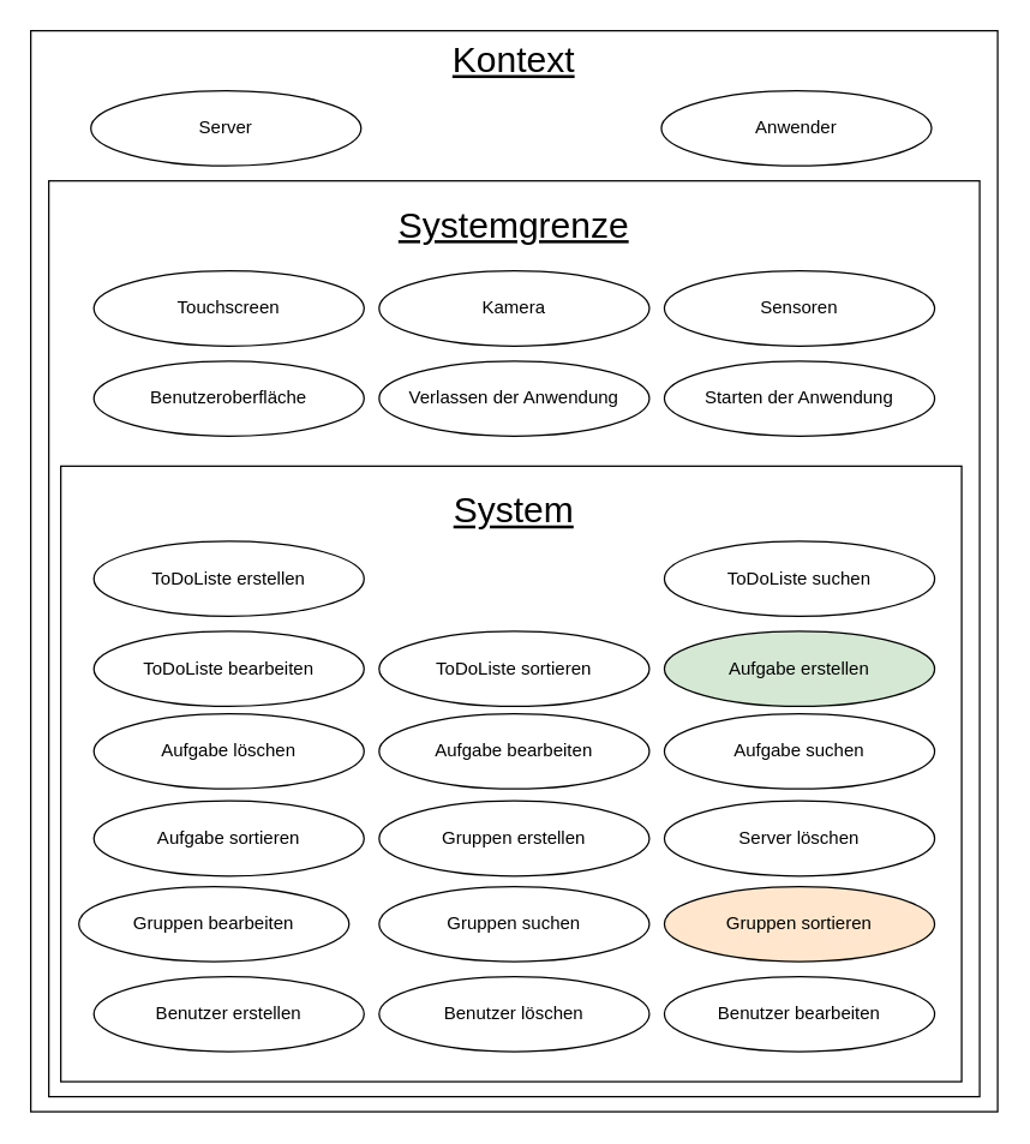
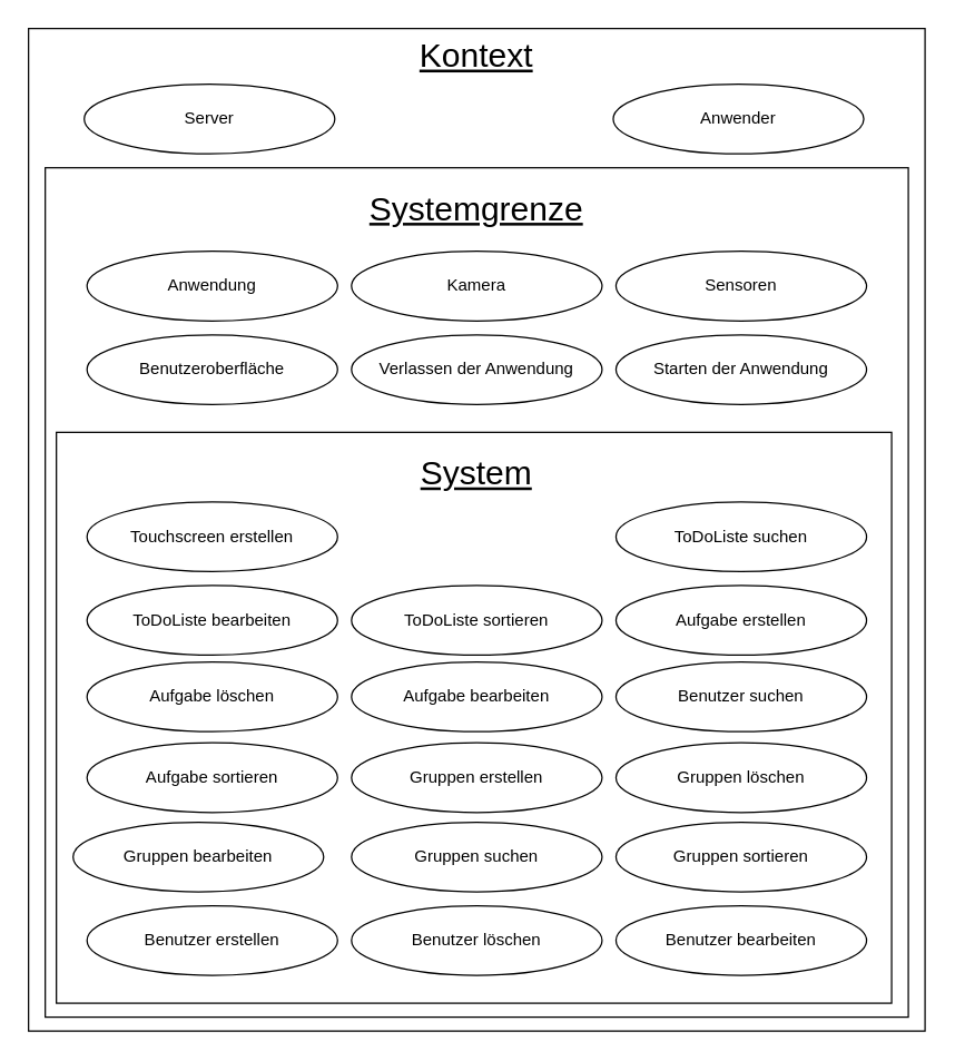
  <mxCell id="0" />
  <mxCell id="1" parent="0" />
  <mxCell id="2" value="" style="group;container=1;" vertex="1" connectable="0" parent="1"><mxGeometry x="20" y="20" width="644" height="720" as="geometry" /></mxCell>
  <mxCell id="3" value="" style="rounded=0;whiteSpace=wrap;html=1;" vertex="1" parent="2"><mxGeometry width="644" height="720" as="geometry" /></mxCell>
  <mxCell id="4" value="Server" style="ellipse;whiteSpace=wrap;html=1;" vertex="1" parent="2"><mxGeometry x="40" y="40" width="180" height="50" as="geometry" /></mxCell>
  <mxCell id="5" value="Anwender" style="ellipse;whiteSpace=wrap;html=1;" vertex="1" parent="2"><mxGeometry x="420" y="40" width="180" height="50" as="geometry" /></mxCell>
  <mxCell id="6" value="" style="rounded=0;whiteSpace=wrap;html=1;autosize=0;" vertex="1" parent="2"><mxGeometry x="12" y="100" width="620" height="610" as="geometry" /></mxCell>
- <mxCell id="7" value="Touchscreen" style="ellipse;whiteSpace=wrap;html=1;" vertex="1" parent="2"><mxGeometry x="42" y="160" width="180" height="50" as="geometry" /></mxCell>
+ <mxCell id="7" value="Anwendung" style="ellipse;whiteSpace=wrap;html=1;" vertex="1" parent="2"><mxGeometry x="42" y="160" width="180" height="50" as="geometry" /></mxCell>
  <mxCell id="8" value="Kamera" style="ellipse;whiteSpace=wrap;html=1;" vertex="1" parent="2"><mxGeometry x="232" y="160" width="180" height="50" as="geometry" /></mxCell>
  <mxCell id="9" value="Sensoren" style="ellipse;whiteSpace=wrap;html=1;" vertex="1" parent="2"><mxGeometry x="422" y="160" width="180" height="50" as="geometry" /></mxCell>
  <mxCell id="10" value="Benutzeroberfläche" style="ellipse;whiteSpace=wrap;html=1;" vertex="1" parent="2"><mxGeometry x="42" y="220" width="180" height="50" as="geometry" /></mxCell>
  <mxCell id="11" value="Verlassen der Anwendung" style="ellipse;whiteSpace=wrap;html=1;" vertex="1" parent="2"><mxGeometry x="232" y="220" width="180" height="50" as="geometry" /></mxCell>
  <mxCell id="12" value="Starten der Anwendung" style="ellipse;whiteSpace=wrap;html=1;" vertex="1" parent="2"><mxGeometry x="422" y="220" width="180" height="50" as="geometry" /></mxCell>
  <mxCell id="13" value="&lt;font style=&quot;font-size: 24px&quot;&gt;&lt;u&gt;Kontext&lt;/u&gt;&lt;/font&gt;" style="text;html=1;strokeColor=none;fillColor=none;align=center;verticalAlign=middle;whiteSpace=wrap;rounded=0;" vertex="1" parent="2"><mxGeometry x="272" width="100" height="40" as="geometry" /></mxCell>
  <mxCell id="14" value="&lt;font style=&quot;font-size: 24px&quot;&gt;&lt;u&gt;Systemgrenze&lt;/u&gt;&lt;/font&gt;" style="text;html=1;strokeColor=none;fillColor=none;align=center;verticalAlign=middle;whiteSpace=wrap;rounded=0;" vertex="1" parent="2"><mxGeometry x="272" y="110" width="100" height="40" as="geometry" /></mxCell>
  <mxCell id="15" value="" style="rounded=0;whiteSpace=wrap;html=1;" vertex="1" parent="2"><mxGeometry x="20" y="290" width="600" height="410" as="geometry" /></mxCell>
  <mxCell id="16" value="&lt;font style=&quot;font-size: 24px&quot;&gt;&lt;u&gt;System&lt;/u&gt;&lt;/font&gt;" style="text;html=1;strokeColor=none;fillColor=none;align=center;verticalAlign=middle;whiteSpace=wrap;rounded=0;" vertex="1" parent="2"><mxGeometry x="272" y="300" width="100" height="40" as="geometry" /></mxCell>
- <mxCell id="17" value="ToDoListe erstellen" style="ellipse;whiteSpace=wrap;html=1;" vertex="1" parent="2"><mxGeometry x="42" y="340" width="180" height="50" as="geometry" /></mxCell>
+ <mxCell id="17" value="Touchscreen erstellen" style="ellipse;whiteSpace=wrap;html=1;" vertex="1" parent="2"><mxGeometry x="42" y="340" width="180" height="50" as="geometry" /></mxCell>
  <mxCell id="18" value="ToDoListe suchen" style="ellipse;whiteSpace=wrap;html=1;" vertex="1" parent="2"><mxGeometry x="422" y="340" width="180" height="50" as="geometry" /></mxCell>
  <mxCell id="19" value="ToDoListe bearbeiten" style="ellipse;whiteSpace=wrap;html=1;" vertex="1" parent="2"><mxGeometry x="42" y="400" width="180" height="50" as="geometry" /></mxCell>
  <mxCell id="20" value="ToDoListe sortieren" style="ellipse;whiteSpace=wrap;html=1;" vertex="1" parent="2"><mxGeometry x="232" y="400" width="180" height="50" as="geometry" /></mxCell>
  <mxCell id="21" value="Aufgabe bearbeiten" style="ellipse;whiteSpace=wrap;html=1;" vertex="1" parent="2"><mxGeometry x="232" y="455" width="180" height="50" as="geometry" /></mxCell>
- <mxCell id="22" value="Aufgabe erstellen" style="ellipse;whiteSpace=wrap;html=1;fillColor=#d5e8d4;" vertex="1" parent="2"><mxGeometry x="422" y="400" width="180" height="50" as="geometry" /></mxCell>
+ <mxCell id="22" value="Aufgabe erstellen" style="ellipse;whiteSpace=wrap;html=1;" vertex="1" parent="2"><mxGeometry x="422" y="400" width="180" height="50" as="geometry" /></mxCell>
  <mxCell id="23" value="Aufgabe löschen" style="ellipse;whiteSpace=wrap;html=1;" vertex="1" parent="2"><mxGeometry x="42" y="455" width="180" height="50" as="geometry" /></mxCell>
- <mxCell id="24" value="Aufgabe suchen" style="ellipse;whiteSpace=wrap;html=1;" vertex="1" parent="2"><mxGeometry x="422" y="455" width="180" height="50" as="geometry" /></mxCell>
+ <mxCell id="24" value="Benutzer suchen" style="ellipse;whiteSpace=wrap;html=1;" vertex="1" parent="2"><mxGeometry x="422" y="455" width="180" height="50" as="geometry" /></mxCell>
  <mxCell id="25" value="Aufgabe sortieren" style="ellipse;whiteSpace=wrap;html=1;" vertex="1" parent="2"><mxGeometry x="42" y="513" width="180" height="50" as="geometry" /></mxCell>
  <mxCell id="26" value="Gruppen erstellen" style="ellipse;whiteSpace=wrap;html=1;" vertex="1" parent="2"><mxGeometry x="232" y="513" width="180" height="50" as="geometry" /></mxCell>
- <mxCell id="27" value="Server löschen" style="ellipse;whiteSpace=wrap;html=1;" vertex="1" parent="2"><mxGeometry x="422" y="513" width="180" height="50" as="geometry" /></mxCell>
+ <mxCell id="27" value="Gruppen löschen" style="ellipse;whiteSpace=wrap;html=1;" vertex="1" parent="2"><mxGeometry x="422" y="513" width="180" height="50" as="geometry" /></mxCell>
  <mxCell id="28" value="Gruppen bearbeiten" style="ellipse;whiteSpace=wrap;html=1;" vertex="1" parent="2"><mxGeometry x="32" y="570" width="180" height="50" as="geometry" /></mxCell>
  <mxCell id="29" value="Gruppen suchen" style="ellipse;whiteSpace=wrap;html=1;" vertex="1" parent="2"><mxGeometry x="232" y="570" width="180" height="50" as="geometry" /></mxCell>
- <mxCell id="30" value="Gruppen sortieren" style="ellipse;whiteSpace=wrap;html=1;fillColor=#ffe6cc;" vertex="1" parent="2"><mxGeometry x="422" y="570" width="180" height="50" as="geometry" /></mxCell>
+ <mxCell id="30" value="Gruppen sortieren" style="ellipse;whiteSpace=wrap;html=1;" vertex="1" parent="2"><mxGeometry x="422" y="570" width="180" height="50" as="geometry" /></mxCell>
  <mxCell id="31" value="Benutzer erstellen" style="ellipse;whiteSpace=wrap;html=1;" vertex="1" parent="2"><mxGeometry x="42" y="630" width="180" height="50" as="geometry" /></mxCell>
  <mxCell id="32" value="Benutzer löschen" style="ellipse;whiteSpace=wrap;html=1;" vertex="1" parent="2"><mxGeometry x="232" y="630" width="180" height="50" as="geometry" /></mxCell>
  <mxCell id="33" value="Benutzer bearbeiten" style="ellipse;whiteSpace=wrap;html=1;" vertex="1" parent="2"><mxGeometry x="422" y="630" width="180" height="50" as="geometry" /></mxCell>
